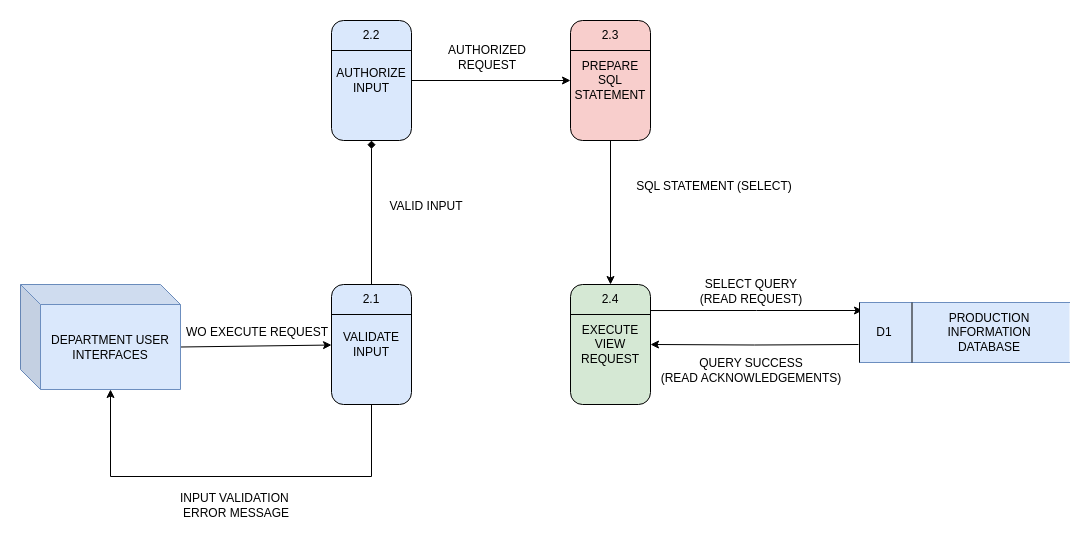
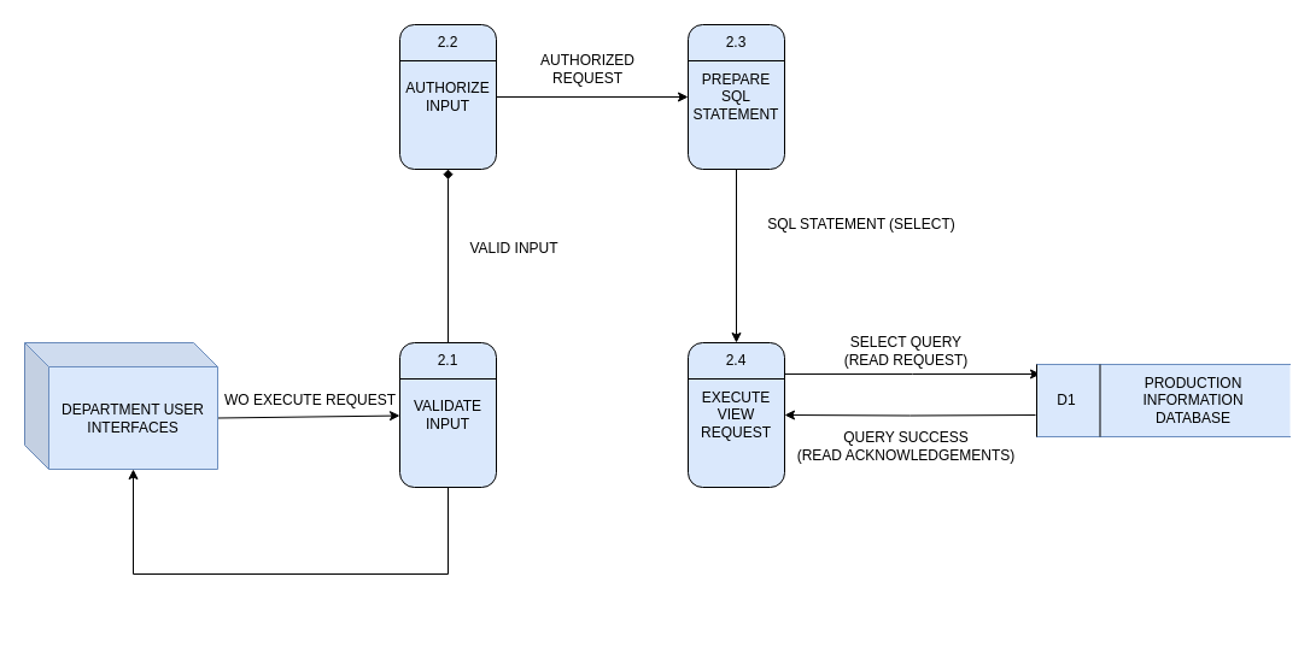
  <mxCell id="0" />
  <mxCell id="1" parent="0" />
  <mxCell id="2" style="edgeStyle=none;rounded=0;orthogonalLoop=1;jettySize=auto;html=1;exitX=0;exitY=0;exitDx=160;exitDy=62.5;exitPerimeter=0;" parent="1" source="3" target="4" edge="1"><mxGeometry relative="1" as="geometry" /></mxCell>
  <mxCell id="3" value="DEPARTMENT USER INTERFACES" style="shape=cube;whiteSpace=wrap;html=1;boundedLbl=1;backgroundOutline=1;darkOpacity=0.05;darkOpacity2=0.1;fillColor=#dae8fc;strokeColor=#6c8ebf;" parent="1" vertex="1"><mxGeometry x="20" y="284" width="160" height="105" as="geometry" /></mxCell>
  <mxCell id="4" value="VALIDATE&lt;div&gt;INPUT&lt;/div&gt;" style="rounded=1;whiteSpace=wrap;html=1;fillColor=#dae8fc;strokeColor=default;" parent="1" vertex="1"><mxGeometry x="331" y="284" width="80" height="120" as="geometry" /></mxCell>
  <mxCell id="5" value="" style="endArrow=none;html=1;rounded=0;entryX=1;entryY=0.25;entryDx=0;entryDy=0;exitX=0;exitY=0.25;exitDx=0;exitDy=0;" parent="1" source="4" target="4" edge="1"><mxGeometry width="50" height="50" relative="1" as="geometry"><mxPoint x="181" y="214" as="sourcePoint" /><mxPoint x="231" y="164" as="targetPoint" /></mxGeometry></mxCell>
  <mxCell id="6" style="edgeStyle=orthogonalEdgeStyle;rounded=0;orthogonalLoop=1;jettySize=auto;html=1;exitX=0.5;exitY=0;exitDx=0;exitDy=0;entryX=0.5;entryY=1;entryDx=0;entryDy=0;endArrow=diamond;" parent="1" source="7" target="13" edge="1"><mxGeometry relative="1" as="geometry" /></mxCell>
  <mxCell id="7" value="2.1" style="text;html=1;align=center;verticalAlign=middle;whiteSpace=wrap;rounded=0;" parent="1" vertex="1"><mxGeometry x="356" y="284" width="30" height="30" as="geometry" /></mxCell>
  <mxCell id="8" value="WO EXECUTE REQUEST" style="text;html=1;align=center;verticalAlign=middle;whiteSpace=wrap;rounded=0;" parent="1" vertex="1"><mxGeometry x="162" y="317" width="190" height="30" as="geometry" /></mxCell>
  <mxCell id="9" style="edgeStyle=none;rounded=0;orthogonalLoop=1;jettySize=auto;html=1;exitX=0;exitY=0.5;exitDx=0;exitDy=0;" parent="1" source="4" target="4" edge="1"><mxGeometry relative="1" as="geometry" /></mxCell>
  <mxCell id="10" style="edgeStyle=orthogonalEdgeStyle;rounded=0;orthogonalLoop=1;jettySize=auto;html=1;exitX=0.5;exitY=1;exitDx=0;exitDy=0;entryX=0;entryY=0;entryDx=90;entryDy=105;entryPerimeter=0;" parent="1" source="4" target="3" edge="1"><mxGeometry relative="1" as="geometry"><Array as="points"><mxPoint x="371" y="476" /><mxPoint x="110" y="476" /></Array></mxGeometry></mxCell>
- <mxCell id="11" value="INPUT VALIDATION&amp;nbsp;&lt;div&gt;ERROR MESSAGE&lt;/div&gt;" style="text;html=1;align=center;verticalAlign=middle;whiteSpace=wrap;rounded=0;" parent="1" vertex="1"><mxGeometry x="141" y="490" width="190" height="30" as="geometry" /></mxCell>
  <mxCell id="12" style="edgeStyle=orthogonalEdgeStyle;rounded=0;orthogonalLoop=1;jettySize=auto;html=1;exitX=1;exitY=0.5;exitDx=0;exitDy=0;" parent="1" source="13" target="18" edge="1"><mxGeometry relative="1" as="geometry" /></mxCell>
  <mxCell id="13" value="AUTHORIZE&lt;div&gt;INPUT&lt;/div&gt;" style="rounded=1;whiteSpace=wrap;html=1;fillColor=#dae8fc;strokeColor=default;" parent="1" vertex="1"><mxGeometry x="331" y="20" width="80" height="120" as="geometry" /></mxCell>
  <mxCell id="14" value="" style="endArrow=none;html=1;rounded=0;entryX=1;entryY=0.25;entryDx=0;entryDy=0;exitX=0;exitY=0.25;exitDx=0;exitDy=0;" parent="1" source="13" target="13" edge="1"><mxGeometry width="50" height="50" relative="1" as="geometry"><mxPoint x="181" y="-50" as="sourcePoint" /><mxPoint x="231" y="-100" as="targetPoint" /></mxGeometry></mxCell>
  <mxCell id="15" value="2.2" style="text;html=1;align=center;verticalAlign=middle;whiteSpace=wrap;rounded=0;" parent="1" vertex="1"><mxGeometry x="356" y="20" width="30" height="30" as="geometry" /></mxCell>
  <mxCell id="16" style="edgeStyle=none;rounded=0;orthogonalLoop=1;jettySize=auto;html=1;exitX=0;exitY=0.5;exitDx=0;exitDy=0;" parent="1" source="13" target="13" edge="1"><mxGeometry relative="1" as="geometry" /></mxCell>
  <mxCell id="17" style="edgeStyle=orthogonalEdgeStyle;rounded=0;orthogonalLoop=1;jettySize=auto;html=1;exitX=0.5;exitY=1;exitDx=0;exitDy=0;" parent="1" source="18" target="23" edge="1"><mxGeometry relative="1" as="geometry" /></mxCell>
- <mxCell id="18" value="PREPARE SQL&lt;br&gt;STATEMENT" style="rounded=1;whiteSpace=wrap;html=1;fillColor=#f8cecc;strokeColor=default;" parent="1" vertex="1"><mxGeometry x="570" y="20" width="80" height="120" as="geometry" /></mxCell>
+ <mxCell id="18" value="PREPARE SQL&lt;br&gt;STATEMENT" style="rounded=1;whiteSpace=wrap;html=1;fillColor=#dae8fc;strokeColor=default;" parent="1" vertex="1"><mxGeometry x="570" y="20" width="80" height="120" as="geometry" /></mxCell>
  <mxCell id="19" value="" style="endArrow=none;html=1;rounded=0;entryX=1;entryY=0.25;entryDx=0;entryDy=0;exitX=0;exitY=0.25;exitDx=0;exitDy=0;" parent="1" source="18" target="18" edge="1"><mxGeometry width="50" height="50" relative="1" as="geometry"><mxPoint x="420" y="-50" as="sourcePoint" /><mxPoint x="470" y="-100" as="targetPoint" /></mxGeometry></mxCell>
  <mxCell id="20" value="2.3" style="text;html=1;align=center;verticalAlign=middle;whiteSpace=wrap;rounded=0;" parent="1" vertex="1"><mxGeometry x="595" y="20" width="30" height="30" as="geometry" /></mxCell>
  <mxCell id="21" style="edgeStyle=none;rounded=0;orthogonalLoop=1;jettySize=auto;html=1;exitX=0;exitY=0.5;exitDx=0;exitDy=0;" parent="1" source="18" target="18" edge="1"><mxGeometry relative="1" as="geometry" /></mxCell>
  <mxCell id="22" style="edgeStyle=orthogonalEdgeStyle;rounded=0;orthogonalLoop=1;jettySize=auto;html=1;exitX=0.988;exitY=0.217;exitDx=0;exitDy=0;exitPerimeter=0;" edge="1" parent="1" source="23"><mxGeometry relative="1" as="geometry"><mxPoint x="862" y="310" as="targetPoint" /></mxGeometry></mxCell>
- <mxCell id="23" value="EXECUTE&lt;div&gt;VIEW REQUEST&lt;/div&gt;" style="rounded=1;whiteSpace=wrap;html=1;fillColor=#d5e8d4;strokeColor=default;" parent="1" vertex="1"><mxGeometry x="570" y="284" width="80" height="120" as="geometry" /></mxCell>
+ <mxCell id="23" value="EXECUTE&lt;div&gt;VIEW REQUEST&lt;/div&gt;" style="rounded=1;whiteSpace=wrap;html=1;fillColor=#dae8fc;strokeColor=default;" parent="1" vertex="1"><mxGeometry x="570" y="284" width="80" height="120" as="geometry" /></mxCell>
  <mxCell id="24" value="" style="endArrow=none;html=1;rounded=0;entryX=1;entryY=0.25;entryDx=0;entryDy=0;exitX=0;exitY=0.25;exitDx=0;exitDy=0;" parent="1" source="23" target="23" edge="1"><mxGeometry width="50" height="50" relative="1" as="geometry"><mxPoint x="420" y="214" as="sourcePoint" /><mxPoint x="470" y="164" as="targetPoint" /></mxGeometry></mxCell>
  <mxCell id="25" value="2.4" style="text;html=1;align=center;verticalAlign=middle;whiteSpace=wrap;rounded=0;" parent="1" vertex="1"><mxGeometry x="595" y="284" width="30" height="30" as="geometry" /></mxCell>
  <mxCell id="26" style="edgeStyle=none;rounded=0;orthogonalLoop=1;jettySize=auto;html=1;exitX=0;exitY=0.5;exitDx=0;exitDy=0;" parent="1" source="23" target="23" edge="1"><mxGeometry relative="1" as="geometry" /></mxCell>
  <mxCell id="27" value="VALID INPUT" style="text;html=1;align=center;verticalAlign=middle;whiteSpace=wrap;rounded=0;" parent="1" vertex="1"><mxGeometry x="331" y="191" width="190" height="30" as="geometry" /></mxCell>
  <mxCell id="28" value="AUTHORIZED&lt;div&gt;REQUEST&lt;/div&gt;" style="text;html=1;align=center;verticalAlign=middle;whiteSpace=wrap;rounded=0;" parent="1" vertex="1"><mxGeometry x="392" y="42" width="190" height="30" as="geometry" /></mxCell>
  <mxCell id="29" value="SQL STATEMENT (SELECT)&lt;div&gt;&lt;br&gt;&lt;/div&gt;" style="text;html=1;align=center;verticalAlign=middle;whiteSpace=wrap;rounded=0;" parent="1" vertex="1"><mxGeometry x="619" y="178" width="190" height="30" as="geometry" /></mxCell>
  <mxCell id="30" style="edgeStyle=orthogonalEdgeStyle;rounded=0;orthogonalLoop=1;jettySize=auto;html=1;" edge="1" parent="1" target="23"><mxGeometry relative="1" as="geometry"><mxPoint x="858" y="344" as="sourcePoint" /></mxGeometry></mxCell>
  <mxCell id="31" value="" style="shape=partialRectangle;whiteSpace=wrap;html=1;left=0;right=0;fillColor=#dae8fc;strokeColor=#6c8ebf;" parent="1" vertex="1"><mxGeometry x="859" y="302" width="210" height="60" as="geometry" /></mxCell>
  <mxCell id="32" value="" style="endArrow=none;html=1;rounded=0;entryX=0;entryY=0;entryDx=0;entryDy=0;exitX=0;exitY=1;exitDx=0;exitDy=0;" parent="1" source="31" target="31" edge="1"><mxGeometry width="50" height="50" relative="1" as="geometry"><mxPoint x="369" y="352" as="sourcePoint" /><mxPoint x="419" y="302" as="targetPoint" /></mxGeometry></mxCell>
  <mxCell id="33" value="" style="endArrow=none;html=1;rounded=0;entryX=0.25;entryY=0;entryDx=0;entryDy=0;exitX=0.25;exitY=1;exitDx=0;exitDy=0;" parent="1" source="31" target="31" edge="1"><mxGeometry width="50" height="50" relative="1" as="geometry"><mxPoint x="369" y="352" as="sourcePoint" /><mxPoint x="419" y="302" as="targetPoint" /></mxGeometry></mxCell>
  <mxCell id="34" value="D1" style="text;html=1;align=center;verticalAlign=middle;whiteSpace=wrap;rounded=0;" parent="1" vertex="1"><mxGeometry x="879" y="317" width="10" height="30" as="geometry" /></mxCell>
  <mxCell id="35" value="PRODUCTION INFORMATION DATABASE" style="text;html=1;align=center;verticalAlign=middle;whiteSpace=wrap;rounded=0;" parent="1" vertex="1"><mxGeometry x="959" y="317" width="60" height="30" as="geometry" /></mxCell>
  <mxCell id="36" value="SELECT QUERY&lt;div&gt;(READ REQUEST)&lt;/div&gt;" style="text;html=1;align=center;verticalAlign=middle;whiteSpace=wrap;rounded=0;" parent="1" vertex="1"><mxGeometry x="656" y="276" width="190" height="30" as="geometry" /></mxCell>
  <mxCell id="37" value="QUERY SUCCESS&lt;div&gt;(READ ACKNOWLEDGEMENTS)&lt;/div&gt;" style="text;html=1;align=center;verticalAlign=middle;whiteSpace=wrap;rounded=0;" parent="1" vertex="1"><mxGeometry x="656" y="355" width="190" height="30" as="geometry" /></mxCell>
